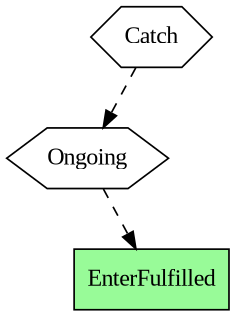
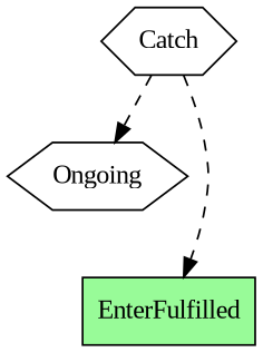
  digraph {
    fontname="Liberation Serif"
    node [fillcolor=white fontname="Liberation Serif" shape=hexagon style=filled]
    edge [fontname="Liberation Serif" style=dashed]
    n1 [label=Ongoing]
    n2 [fillcolor=palegreen label=EnterFulfilled shape=box]
    n3 [label=Catch]
-   n1 -> n2
+   n3 -> n2
    n3 -> n1
  }
